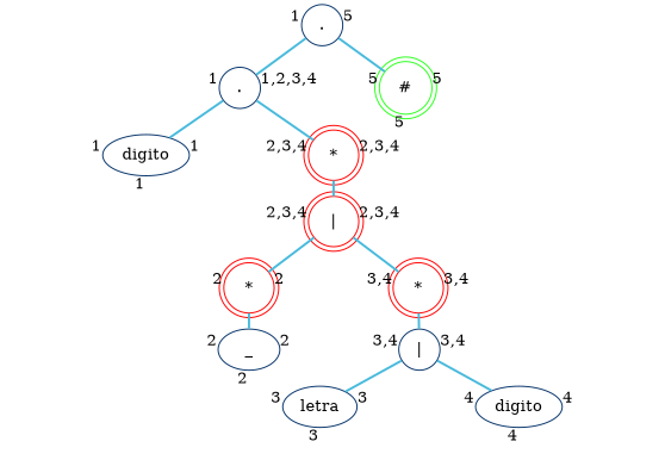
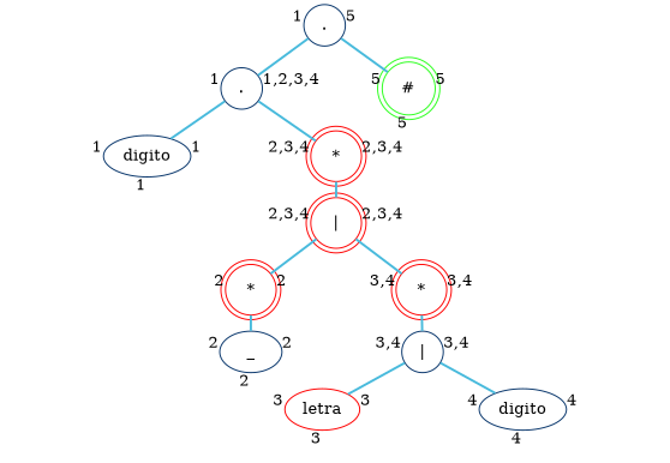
  graph {
    nodesep=1.2
    ranksep=0.2
    node [color="#06346A" shape=doublecircle]
    edge [color="#48BADC" headport=w penwidth=0 tailport=w]
    n1 [label="." shape=circle]
    n2 [label="." shape=circle]
    n3 [color="#2BFF1D" label="#"]
    n4 [label=digito shape=oval]
    n5 [color=red label="*"]
    n6 [color=red label="|"]
    n7 [color=red label="*"]
    n8 [color=red label="*"]
    n9 [label=_ shape=oval]
    n10 [label="|" shape=circle]
-   n11 [label=letra shape=oval]
+   n11 [color=red label=letra shape=oval]
    n12 [label=digito shape=oval]
    n1 -- n1 [taillabel=1]
    n1 -- n1 [headport=e taillabel=5 tailport=e]
    n1 -- n2 [penwidth=2 headport="" tailport=""]
    n1 -- n3 [penwidth=2 headport="" tailport=""]
    n2 -- n2 [taillabel=1]
    n2 -- n2 [headport=e taillabel="1,2,3,4" tailport=e]
    n2 -- n4 [penwidth=2 headport="" tailport=""]
    n2 -- n5 [penwidth=2 headport="" tailport=""]
    n3 -- n3 [taillabel=5]
    n3 -- n3 [headport=e taillabel=5 tailport=e]
    n3 -- n3 [headport=s taillabel=5 tailport=s]
    n4 -- n4 [taillabel=1]
    n4 -- n4 [headport=e taillabel=1 tailport=e]
    n4 -- n4 [headport=s taillabel=1 tailport=s]
    n5 -- n5 [taillabel="2,3,4"]
    n5 -- n5 [headport=e taillabel="2,3,4" tailport=e]
    n5 -- n6 [penwidth=2 headport="" tailport=""]
    n6 -- n6 [taillabel="2,3,4"]
    n6 -- n6 [headport=e taillabel="2,3,4" tailport=e]
    n6 -- n7 [penwidth=2 headport="" tailport=""]
    n6 -- n8 [penwidth=2 headport="" tailport=""]
    n7 -- n7 [taillabel=2]
    n7 -- n7 [headport=e taillabel=2 tailport=e]
    n7 -- n9 [penwidth=2 headport="" tailport=""]
    n8 -- n8 [taillabel="3,4"]
    n8 -- n8 [headport=e taillabel="3,4" tailport=e]
    n8 -- n10 [penwidth=2 headport="" tailport=""]
    n9 -- n9 [taillabel=2]
    n9 -- n9 [headport=e taillabel=2 tailport=e]
    n9 -- n9 [headport=s taillabel=2 tailport=s]
    n10 -- n10 [taillabel="3,4"]
    n10 -- n10 [headport=e taillabel="3,4" tailport=e]
    n10 -- n11 [penwidth=2 headport="" tailport=""]
    n10 -- n12 [penwidth=2 headport="" tailport=""]
    n11 -- n11 [taillabel=3]
    n11 -- n11 [headport=e taillabel=3 tailport=e]
    n11 -- n11 [headport=s taillabel=3 tailport=s]
    n12 -- n12 [taillabel=4]
    n12 -- n12 [headport=e taillabel=4 tailport=e]
    n12 -- n12 [headport=s taillabel=4 tailport=s]
  }
